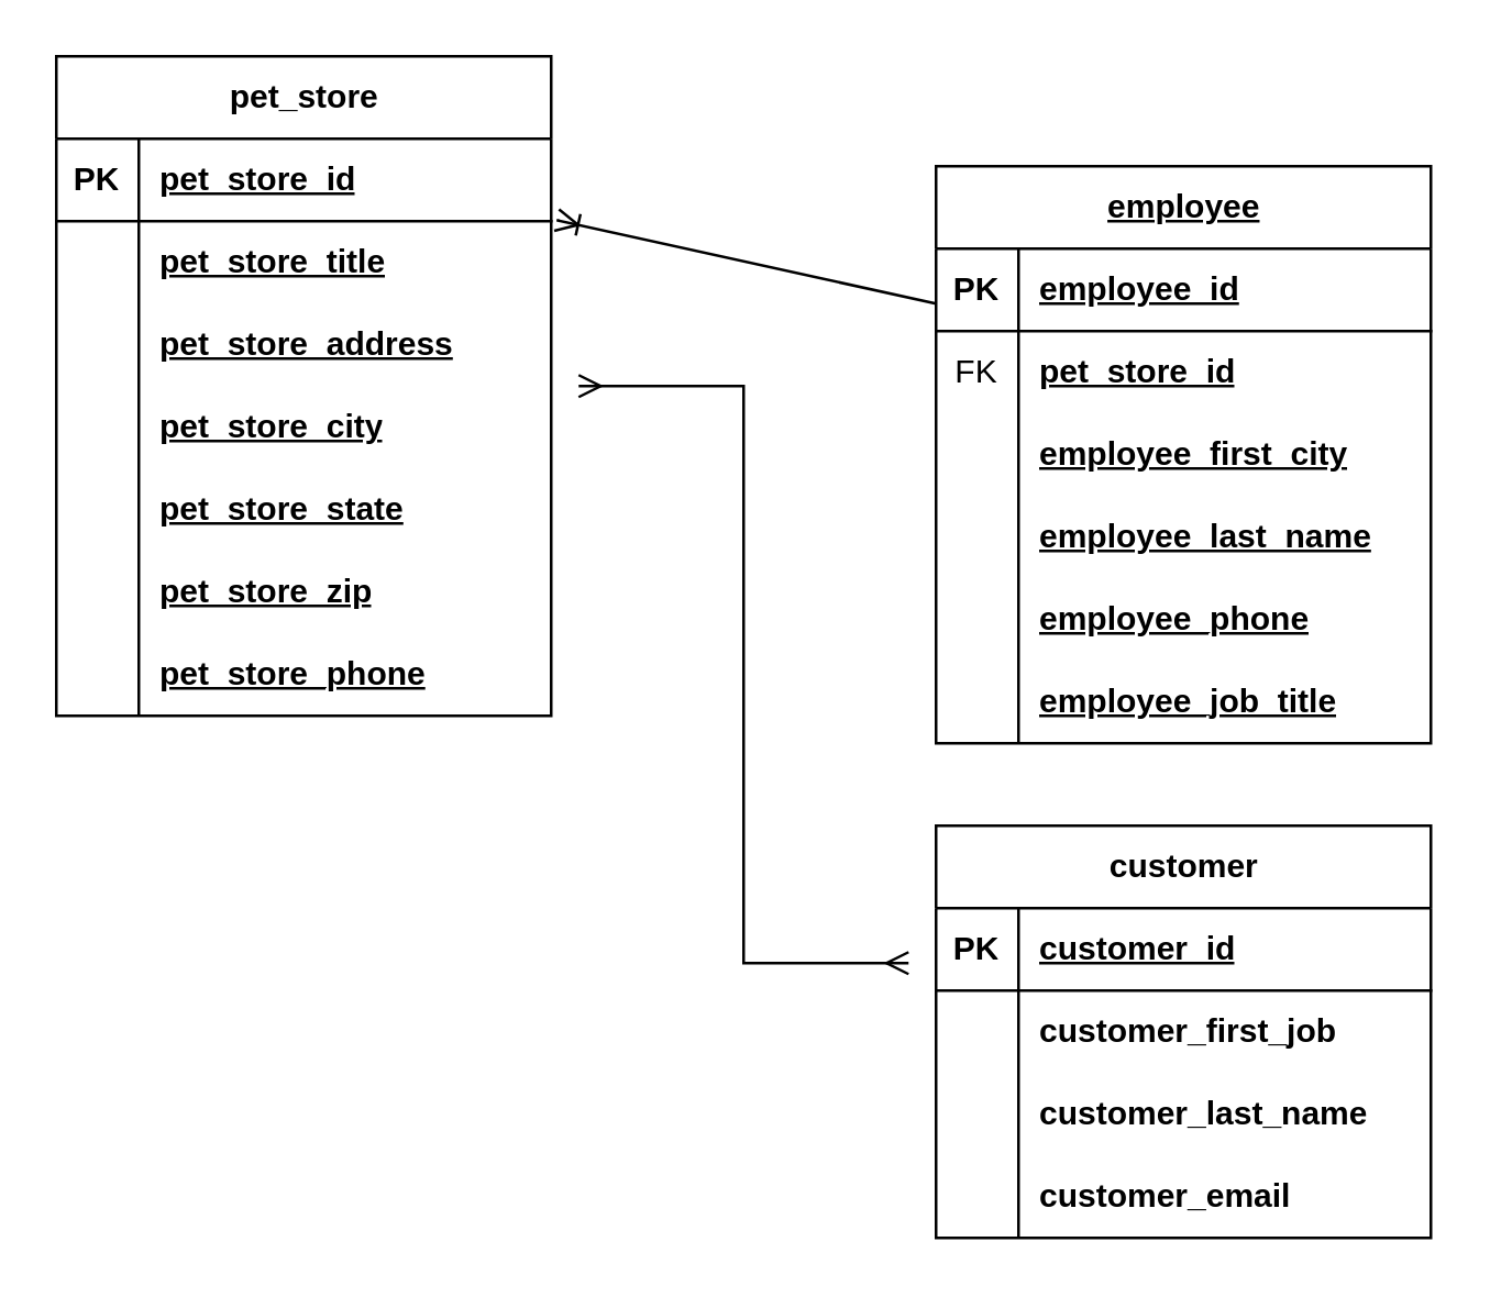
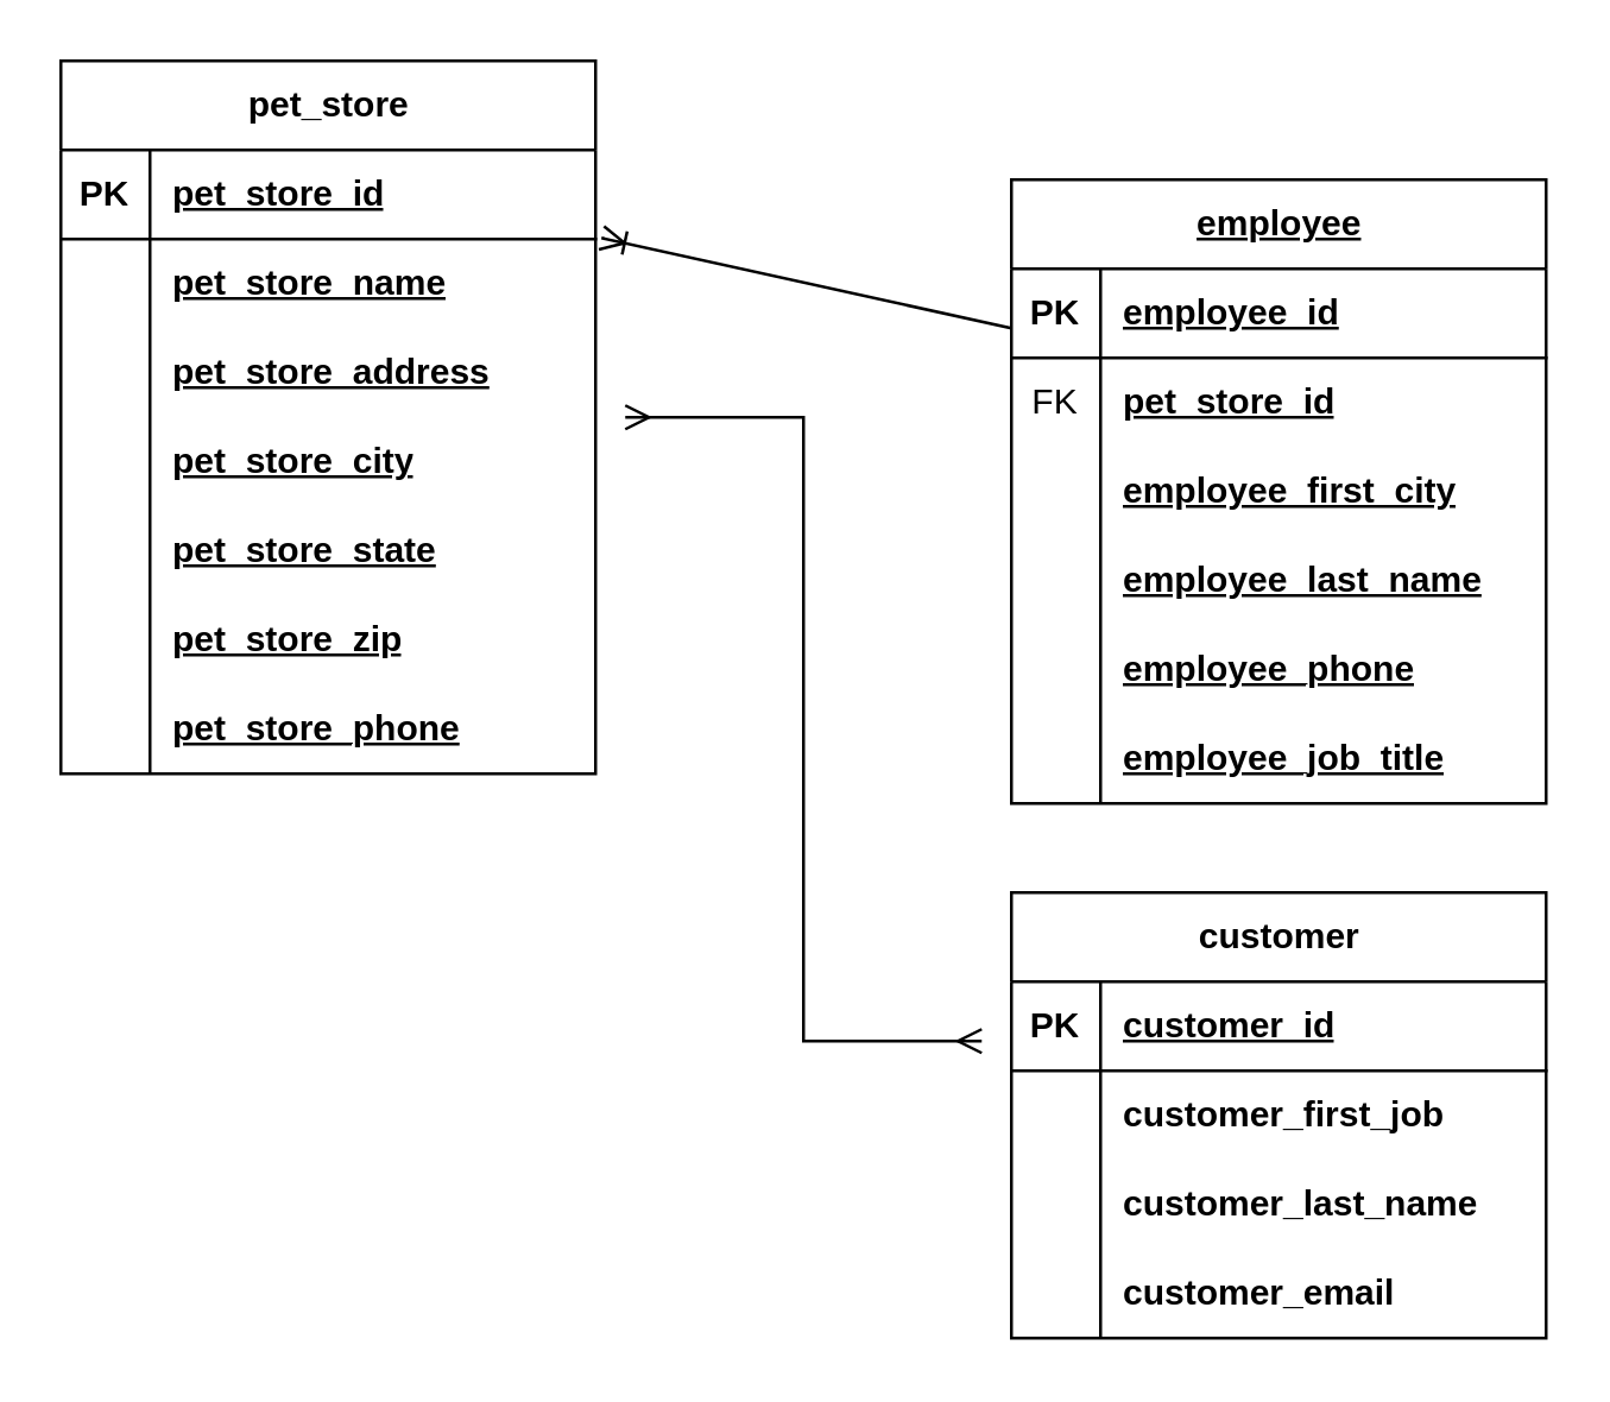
  <mxCell id="0" />
  <mxCell id="1" parent="0" />
  <mxCell id="2" value="pet_store" style="shape=table;startSize=30;container=1;collapsible=1;childLayout=tableLayout;fixedRows=1;rowLines=0;fontStyle=1;align=center;resizeLast=1;html=1;" parent="1" vertex="1"><mxGeometry x="20" y="20" width="180" height="240" as="geometry" /></mxCell>
  <mxCell id="3" value="" style="shape=tableRow;horizontal=0;startSize=0;swimlaneHead=0;swimlaneBody=0;fillColor=none;collapsible=0;dropTarget=0;points=[[0,0.5],[1,0.5]];portConstraint=eastwest;top=0;left=0;right=0;bottom=1;" parent="2" vertex="1"><mxGeometry y="30" width="180" height="30" as="geometry" /></mxCell>
  <mxCell id="4" value="PK" style="shape=partialRectangle;connectable=0;fillColor=none;top=0;left=0;bottom=0;right=0;fontStyle=1;overflow=hidden;whiteSpace=wrap;html=1;" parent="3" vertex="1"><mxGeometry width="30" height="30" as="geometry"><mxRectangle width="30" height="30" as="alternateBounds" /></mxGeometry></mxCell>
  <mxCell id="5" value="pet_store_id" style="shape=partialRectangle;connectable=0;fillColor=none;top=0;left=0;bottom=0;right=0;align=left;spacingLeft=6;fontStyle=5;overflow=hidden;whiteSpace=wrap;html=1;" parent="3" vertex="1"><mxGeometry x="30" width="150" height="30" as="geometry"><mxRectangle width="150" height="30" as="alternateBounds" /></mxGeometry></mxCell>
  <mxCell id="6" value="" style="shape=tableRow;horizontal=0;startSize=0;swimlaneHead=0;swimlaneBody=0;fillColor=none;collapsible=0;dropTarget=0;points=[[0,0.5],[1,0.5]];portConstraint=eastwest;top=0;left=0;right=0;bottom=0;" parent="2" vertex="1"><mxGeometry y="60" width="180" height="30" as="geometry" /></mxCell>
  <mxCell id="7" value="" style="shape=partialRectangle;connectable=0;fillColor=none;top=0;left=0;bottom=0;right=0;editable=1;overflow=hidden;whiteSpace=wrap;html=1;" parent="6" vertex="1"><mxGeometry width="30" height="30" as="geometry"><mxRectangle width="30" height="30" as="alternateBounds" /></mxGeometry></mxCell>
- <mxCell id="8" value="&lt;span style=&quot;font-weight: 700; text-decoration-line: underline;&quot;&gt;pet_store_title&lt;/span&gt;" style="shape=partialRectangle;connectable=0;fillColor=none;top=0;left=0;bottom=0;right=0;align=left;spacingLeft=6;overflow=hidden;whiteSpace=wrap;html=1;" parent="6" vertex="1"><mxGeometry x="30" width="150" height="30" as="geometry"><mxRectangle width="150" height="30" as="alternateBounds" /></mxGeometry></mxCell>
+ <mxCell id="8" value="&lt;span style=&quot;font-weight: 700; text-decoration-line: underline;&quot;&gt;pet_store_name&lt;/span&gt;" style="shape=partialRectangle;connectable=0;fillColor=none;top=0;left=0;bottom=0;right=0;align=left;spacingLeft=6;overflow=hidden;whiteSpace=wrap;html=1;" parent="6" vertex="1"><mxGeometry x="30" width="150" height="30" as="geometry"><mxRectangle width="150" height="30" as="alternateBounds" /></mxGeometry></mxCell>
  <mxCell id="9" value="" style="shape=tableRow;horizontal=0;startSize=0;swimlaneHead=0;swimlaneBody=0;fillColor=none;collapsible=0;dropTarget=0;points=[[0,0.5],[1,0.5]];portConstraint=eastwest;top=0;left=0;right=0;bottom=0;" parent="2" vertex="1"><mxGeometry y="90" width="180" height="30" as="geometry" /></mxCell>
  <mxCell id="10" value="" style="shape=partialRectangle;connectable=0;fillColor=none;top=0;left=0;bottom=0;right=0;editable=1;overflow=hidden;whiteSpace=wrap;html=1;" parent="9" vertex="1"><mxGeometry width="30" height="30" as="geometry"><mxRectangle width="30" height="30" as="alternateBounds" /></mxGeometry></mxCell>
  <mxCell id="11" value="&lt;span style=&quot;font-weight: 700; text-decoration-line: underline;&quot;&gt;pet_store_address&lt;/span&gt;" style="shape=partialRectangle;connectable=0;fillColor=none;top=0;left=0;bottom=0;right=0;align=left;spacingLeft=6;overflow=hidden;whiteSpace=wrap;html=1;" parent="9" vertex="1"><mxGeometry x="30" width="150" height="30" as="geometry"><mxRectangle width="150" height="30" as="alternateBounds" /></mxGeometry></mxCell>
  <mxCell id="12" style="shape=tableRow;horizontal=0;startSize=0;swimlaneHead=0;swimlaneBody=0;fillColor=none;collapsible=0;dropTarget=0;points=[[0,0.5],[1,0.5]];portConstraint=eastwest;top=0;left=0;right=0;bottom=0;" parent="2" vertex="1"><mxGeometry y="120" width="180" height="30" as="geometry" /></mxCell>
  <mxCell id="13" style="shape=partialRectangle;connectable=0;fillColor=none;top=0;left=0;bottom=0;right=0;editable=1;overflow=hidden;whiteSpace=wrap;html=1;" parent="12" vertex="1"><mxGeometry width="30" height="30" as="geometry"><mxRectangle width="30" height="30" as="alternateBounds" /></mxGeometry></mxCell>
  <mxCell id="14" value="&lt;span style=&quot;font-weight: 700; text-decoration-line: underline;&quot;&gt;pet_store_city&lt;/span&gt;" style="shape=partialRectangle;connectable=0;fillColor=none;top=0;left=0;bottom=0;right=0;align=left;spacingLeft=6;overflow=hidden;whiteSpace=wrap;html=1;" parent="12" vertex="1"><mxGeometry x="30" width="150" height="30" as="geometry"><mxRectangle width="150" height="30" as="alternateBounds" /></mxGeometry></mxCell>
  <mxCell id="15" style="shape=tableRow;horizontal=0;startSize=0;swimlaneHead=0;swimlaneBody=0;fillColor=none;collapsible=0;dropTarget=0;points=[[0,0.5],[1,0.5]];portConstraint=eastwest;top=0;left=0;right=0;bottom=0;" parent="2" vertex="1"><mxGeometry y="150" width="180" height="30" as="geometry" /></mxCell>
  <mxCell id="16" style="shape=partialRectangle;connectable=0;fillColor=none;top=0;left=0;bottom=0;right=0;editable=1;overflow=hidden;whiteSpace=wrap;html=1;" parent="15" vertex="1"><mxGeometry width="30" height="30" as="geometry"><mxRectangle width="30" height="30" as="alternateBounds" /></mxGeometry></mxCell>
  <mxCell id="17" value="&lt;span style=&quot;font-weight: 700; text-decoration-line: underline;&quot;&gt;pet_store_state&lt;/span&gt;" style="shape=partialRectangle;connectable=0;fillColor=none;top=0;left=0;bottom=0;right=0;align=left;spacingLeft=6;overflow=hidden;whiteSpace=wrap;html=1;" parent="15" vertex="1"><mxGeometry x="30" width="150" height="30" as="geometry"><mxRectangle width="150" height="30" as="alternateBounds" /></mxGeometry></mxCell>
  <mxCell id="18" style="shape=tableRow;horizontal=0;startSize=0;swimlaneHead=0;swimlaneBody=0;fillColor=none;collapsible=0;dropTarget=0;points=[[0,0.5],[1,0.5]];portConstraint=eastwest;top=0;left=0;right=0;bottom=0;" parent="2" vertex="1"><mxGeometry y="180" width="180" height="30" as="geometry" /></mxCell>
  <mxCell id="19" style="shape=partialRectangle;connectable=0;fillColor=none;top=0;left=0;bottom=0;right=0;editable=1;overflow=hidden;whiteSpace=wrap;html=1;" parent="18" vertex="1"><mxGeometry width="30" height="30" as="geometry"><mxRectangle width="30" height="30" as="alternateBounds" /></mxGeometry></mxCell>
  <mxCell id="20" value="&lt;span style=&quot;font-weight: 700; text-decoration-line: underline;&quot;&gt;pet_store_zip&lt;/span&gt;" style="shape=partialRectangle;connectable=0;fillColor=none;top=0;left=0;bottom=0;right=0;align=left;spacingLeft=6;overflow=hidden;whiteSpace=wrap;html=1;" parent="18" vertex="1"><mxGeometry x="30" width="150" height="30" as="geometry"><mxRectangle width="150" height="30" as="alternateBounds" /></mxGeometry></mxCell>
  <mxCell id="21" style="shape=tableRow;horizontal=0;startSize=0;swimlaneHead=0;swimlaneBody=0;fillColor=none;collapsible=0;dropTarget=0;points=[[0,0.5],[1,0.5]];portConstraint=eastwest;top=0;left=0;right=0;bottom=0;" parent="2" vertex="1"><mxGeometry y="210" width="180" height="30" as="geometry" /></mxCell>
  <mxCell id="22" style="shape=partialRectangle;connectable=0;fillColor=none;top=0;left=0;bottom=0;right=0;editable=1;overflow=hidden;whiteSpace=wrap;html=1;" parent="21" vertex="1"><mxGeometry width="30" height="30" as="geometry"><mxRectangle width="30" height="30" as="alternateBounds" /></mxGeometry></mxCell>
  <mxCell id="23" value="&lt;span style=&quot;font-weight: 700; text-decoration-line: underline;&quot;&gt;pet_store_phone&lt;/span&gt;" style="shape=partialRectangle;connectable=0;fillColor=none;top=0;left=0;bottom=0;right=0;align=left;spacingLeft=6;overflow=hidden;whiteSpace=wrap;html=1;" parent="21" vertex="1"><mxGeometry x="30" width="150" height="30" as="geometry"><mxRectangle width="150" height="30" as="alternateBounds" /></mxGeometry></mxCell>
  <mxCell id="24" value="&lt;span style=&quot;text-align: left; text-wrap: wrap; text-decoration-line: underline;&quot;&gt;employee&lt;/span&gt;" style="shape=table;startSize=30;container=1;collapsible=1;childLayout=tableLayout;fixedRows=1;rowLines=0;fontStyle=1;align=center;resizeLast=1;html=1;" parent="1" vertex="1"><mxGeometry x="340" y="60" width="180" height="210" as="geometry" /></mxCell>
  <mxCell id="25" value="" style="shape=tableRow;horizontal=0;startSize=0;swimlaneHead=0;swimlaneBody=0;fillColor=none;collapsible=0;dropTarget=0;points=[[0,0.5],[1,0.5]];portConstraint=eastwest;top=0;left=0;right=0;bottom=1;" parent="24" vertex="1"><mxGeometry y="30" width="180" height="30" as="geometry" /></mxCell>
  <mxCell id="26" value="PK" style="shape=partialRectangle;connectable=0;fillColor=none;top=0;left=0;bottom=0;right=0;fontStyle=1;overflow=hidden;whiteSpace=wrap;html=1;" parent="25" vertex="1"><mxGeometry width="30" height="30" as="geometry"><mxRectangle width="30" height="30" as="alternateBounds" /></mxGeometry></mxCell>
  <mxCell id="27" value="employee_id" style="shape=partialRectangle;connectable=0;fillColor=none;top=0;left=0;bottom=0;right=0;align=left;spacingLeft=6;fontStyle=5;overflow=hidden;whiteSpace=wrap;html=1;" parent="25" vertex="1"><mxGeometry x="30" width="150" height="30" as="geometry"><mxRectangle width="150" height="30" as="alternateBounds" /></mxGeometry></mxCell>
  <mxCell id="28" value="" style="shape=tableRow;horizontal=0;startSize=0;swimlaneHead=0;swimlaneBody=0;fillColor=none;collapsible=0;dropTarget=0;points=[[0,0.5],[1,0.5]];portConstraint=eastwest;top=0;left=0;right=0;bottom=0;" parent="24" vertex="1"><mxGeometry y="60" width="180" height="30" as="geometry" /></mxCell>
  <mxCell id="29" value="FK" style="shape=partialRectangle;connectable=0;fillColor=none;top=0;left=0;bottom=0;right=0;editable=1;overflow=hidden;whiteSpace=wrap;html=1;" parent="28" vertex="1"><mxGeometry width="30" height="30" as="geometry"><mxRectangle width="30" height="30" as="alternateBounds" /></mxGeometry></mxCell>
  <mxCell id="30" value="&lt;b&gt;&lt;u&gt;pet_store_id&lt;/u&gt;&lt;/b&gt;" style="shape=partialRectangle;connectable=0;fillColor=none;top=0;left=0;bottom=0;right=0;align=left;spacingLeft=6;overflow=hidden;whiteSpace=wrap;html=1;" parent="28" vertex="1"><mxGeometry x="30" width="150" height="30" as="geometry"><mxRectangle width="150" height="30" as="alternateBounds" /></mxGeometry></mxCell>
  <mxCell id="31" value="" style="shape=tableRow;horizontal=0;startSize=0;swimlaneHead=0;swimlaneBody=0;fillColor=none;collapsible=0;dropTarget=0;points=[[0,0.5],[1,0.5]];portConstraint=eastwest;top=0;left=0;right=0;bottom=0;" parent="24" vertex="1"><mxGeometry y="90" width="180" height="30" as="geometry" /></mxCell>
  <mxCell id="32" value="" style="shape=partialRectangle;connectable=0;fillColor=none;top=0;left=0;bottom=0;right=0;editable=1;overflow=hidden;whiteSpace=wrap;html=1;" parent="31" vertex="1"><mxGeometry width="30" height="30" as="geometry"><mxRectangle width="30" height="30" as="alternateBounds" /></mxGeometry></mxCell>
  <mxCell id="33" value="&lt;span style=&quot;font-weight: 700; text-decoration-line: underline;&quot;&gt;employee_first_city&lt;/span&gt;" style="shape=partialRectangle;connectable=0;fillColor=none;top=0;left=0;bottom=0;right=0;align=left;spacingLeft=6;overflow=hidden;whiteSpace=wrap;html=1;" parent="31" vertex="1"><mxGeometry x="30" width="150" height="30" as="geometry"><mxRectangle width="150" height="30" as="alternateBounds" /></mxGeometry></mxCell>
  <mxCell id="34" value="" style="shape=tableRow;horizontal=0;startSize=0;swimlaneHead=0;swimlaneBody=0;fillColor=none;collapsible=0;dropTarget=0;points=[[0,0.5],[1,0.5]];portConstraint=eastwest;top=0;left=0;right=0;bottom=0;" parent="24" vertex="1"><mxGeometry y="120" width="180" height="30" as="geometry" /></mxCell>
  <mxCell id="35" value="" style="shape=partialRectangle;connectable=0;fillColor=none;top=0;left=0;bottom=0;right=0;editable=1;overflow=hidden;whiteSpace=wrap;html=1;" parent="34" vertex="1"><mxGeometry width="30" height="30" as="geometry"><mxRectangle width="30" height="30" as="alternateBounds" /></mxGeometry></mxCell>
  <mxCell id="36" value="&lt;span style=&quot;font-weight: 700; text-decoration-line: underline;&quot;&gt;employee_last_name&lt;/span&gt;" style="shape=partialRectangle;connectable=0;fillColor=none;top=0;left=0;bottom=0;right=0;align=left;spacingLeft=6;overflow=hidden;whiteSpace=wrap;html=1;" parent="34" vertex="1"><mxGeometry x="30" width="150" height="30" as="geometry"><mxRectangle width="150" height="30" as="alternateBounds" /></mxGeometry></mxCell>
  <mxCell id="37" style="shape=tableRow;horizontal=0;startSize=0;swimlaneHead=0;swimlaneBody=0;fillColor=none;collapsible=0;dropTarget=0;points=[[0,0.5],[1,0.5]];portConstraint=eastwest;top=0;left=0;right=0;bottom=0;" parent="24" vertex="1"><mxGeometry y="150" width="180" height="30" as="geometry" /></mxCell>
  <mxCell id="38" style="shape=partialRectangle;connectable=0;fillColor=none;top=0;left=0;bottom=0;right=0;editable=1;overflow=hidden;whiteSpace=wrap;html=1;" parent="37" vertex="1"><mxGeometry width="30" height="30" as="geometry"><mxRectangle width="30" height="30" as="alternateBounds" /></mxGeometry></mxCell>
  <mxCell id="39" value="&lt;span style=&quot;font-weight: 700; text-decoration-line: underline;&quot;&gt;employee_phone&lt;/span&gt;" style="shape=partialRectangle;connectable=0;fillColor=none;top=0;left=0;bottom=0;right=0;align=left;spacingLeft=6;overflow=hidden;whiteSpace=wrap;html=1;" parent="37" vertex="1"><mxGeometry x="30" width="150" height="30" as="geometry"><mxRectangle width="150" height="30" as="alternateBounds" /></mxGeometry></mxCell>
  <mxCell id="40" style="shape=tableRow;horizontal=0;startSize=0;swimlaneHead=0;swimlaneBody=0;fillColor=none;collapsible=0;dropTarget=0;points=[[0,0.5],[1,0.5]];portConstraint=eastwest;top=0;left=0;right=0;bottom=0;" parent="24" vertex="1"><mxGeometry y="180" width="180" height="30" as="geometry" /></mxCell>
  <mxCell id="41" style="shape=partialRectangle;connectable=0;fillColor=none;top=0;left=0;bottom=0;right=0;editable=1;overflow=hidden;whiteSpace=wrap;html=1;" parent="40" vertex="1"><mxGeometry width="30" height="30" as="geometry"><mxRectangle width="30" height="30" as="alternateBounds" /></mxGeometry></mxCell>
  <mxCell id="42" value="&lt;span style=&quot;font-weight: 700; text-decoration-line: underline;&quot;&gt;employee_job_title&lt;/span&gt;" style="shape=partialRectangle;connectable=0;fillColor=none;top=0;left=0;bottom=0;right=0;align=left;spacingLeft=6;overflow=hidden;whiteSpace=wrap;html=1;" parent="40" vertex="1"><mxGeometry x="30" width="150" height="30" as="geometry"><mxRectangle width="150" height="30" as="alternateBounds" /></mxGeometry></mxCell>
  <mxCell id="43" value="customer" style="shape=table;startSize=30;container=1;collapsible=1;childLayout=tableLayout;fixedRows=1;rowLines=0;fontStyle=1;align=center;resizeLast=1;html=1;" parent="1" vertex="1"><mxGeometry x="340" y="300" width="180" height="150" as="geometry" /></mxCell>
  <mxCell id="44" value="" style="shape=tableRow;horizontal=0;startSize=0;swimlaneHead=0;swimlaneBody=0;fillColor=none;collapsible=0;dropTarget=0;points=[[0,0.5],[1,0.5]];portConstraint=eastwest;top=0;left=0;right=0;bottom=1;" parent="43" vertex="1"><mxGeometry y="30" width="180" height="30" as="geometry" /></mxCell>
  <mxCell id="45" value="PK" style="shape=partialRectangle;connectable=0;fillColor=none;top=0;left=0;bottom=0;right=0;fontStyle=1;overflow=hidden;whiteSpace=wrap;html=1;" parent="44" vertex="1"><mxGeometry width="30" height="30" as="geometry"><mxRectangle width="30" height="30" as="alternateBounds" /></mxGeometry></mxCell>
  <mxCell id="46" value="&lt;span style=&quot;text-align: center; text-wrap: nowrap;&quot;&gt;customer_id&lt;/span&gt;" style="shape=partialRectangle;connectable=0;fillColor=none;top=0;left=0;bottom=0;right=0;align=left;spacingLeft=6;fontStyle=5;overflow=hidden;whiteSpace=wrap;html=1;" parent="44" vertex="1"><mxGeometry x="30" width="150" height="30" as="geometry"><mxRectangle width="150" height="30" as="alternateBounds" /></mxGeometry></mxCell>
  <mxCell id="47" value="" style="shape=tableRow;horizontal=0;startSize=0;swimlaneHead=0;swimlaneBody=0;fillColor=none;collapsible=0;dropTarget=0;points=[[0,0.5],[1,0.5]];portConstraint=eastwest;top=0;left=0;right=0;bottom=0;" parent="43" vertex="1"><mxGeometry y="60" width="180" height="30" as="geometry" /></mxCell>
  <mxCell id="48" value="" style="shape=partialRectangle;connectable=0;fillColor=none;top=0;left=0;bottom=0;right=0;editable=1;overflow=hidden;whiteSpace=wrap;html=1;" parent="47" vertex="1"><mxGeometry width="30" height="30" as="geometry"><mxRectangle width="30" height="30" as="alternateBounds" /></mxGeometry></mxCell>
  <mxCell id="49" value="&lt;span style=&quot;font-weight: 700; text-align: center; text-wrap: nowrap;&quot;&gt;customer_first_job&lt;/span&gt;" style="shape=partialRectangle;connectable=0;fillColor=none;top=0;left=0;bottom=0;right=0;align=left;spacingLeft=6;overflow=hidden;whiteSpace=wrap;html=1;" parent="47" vertex="1"><mxGeometry x="30" width="150" height="30" as="geometry"><mxRectangle width="150" height="30" as="alternateBounds" /></mxGeometry></mxCell>
  <mxCell id="50" value="" style="shape=tableRow;horizontal=0;startSize=0;swimlaneHead=0;swimlaneBody=0;fillColor=none;collapsible=0;dropTarget=0;points=[[0,0.5],[1,0.5]];portConstraint=eastwest;top=0;left=0;right=0;bottom=0;" parent="43" vertex="1"><mxGeometry y="90" width="180" height="30" as="geometry" /></mxCell>
  <mxCell id="51" value="" style="shape=partialRectangle;connectable=0;fillColor=none;top=0;left=0;bottom=0;right=0;editable=1;overflow=hidden;whiteSpace=wrap;html=1;" parent="50" vertex="1"><mxGeometry width="30" height="30" as="geometry"><mxRectangle width="30" height="30" as="alternateBounds" /></mxGeometry></mxCell>
  <mxCell id="52" value="&lt;span style=&quot;font-weight: 700; text-align: center; text-wrap: nowrap;&quot;&gt;customer_last_name&lt;/span&gt;" style="shape=partialRectangle;connectable=0;fillColor=none;top=0;left=0;bottom=0;right=0;align=left;spacingLeft=6;overflow=hidden;whiteSpace=wrap;html=1;" parent="50" vertex="1"><mxGeometry x="30" width="150" height="30" as="geometry"><mxRectangle width="150" height="30" as="alternateBounds" /></mxGeometry></mxCell>
  <mxCell id="53" value="" style="shape=tableRow;horizontal=0;startSize=0;swimlaneHead=0;swimlaneBody=0;fillColor=none;collapsible=0;dropTarget=0;points=[[0,0.5],[1,0.5]];portConstraint=eastwest;top=0;left=0;right=0;bottom=0;" parent="43" vertex="1"><mxGeometry y="120" width="180" height="30" as="geometry" /></mxCell>
  <mxCell id="54" value="" style="shape=partialRectangle;connectable=0;fillColor=none;top=0;left=0;bottom=0;right=0;editable=1;overflow=hidden;whiteSpace=wrap;html=1;" parent="53" vertex="1"><mxGeometry width="30" height="30" as="geometry"><mxRectangle width="30" height="30" as="alternateBounds" /></mxGeometry></mxCell>
  <mxCell id="55" value="&lt;span style=&quot;font-weight: 700; text-align: center; text-wrap: nowrap;&quot;&gt;customer_email&lt;/span&gt;" style="shape=partialRectangle;connectable=0;fillColor=none;top=0;left=0;bottom=0;right=0;align=left;spacingLeft=6;overflow=hidden;whiteSpace=wrap;html=1;" parent="53" vertex="1"><mxGeometry x="30" width="150" height="30" as="geometry"><mxRectangle width="150" height="30" as="alternateBounds" /></mxGeometry></mxCell>
  <mxCell id="56" value="" style="fontSize=12;html=1;endArrow=ERoneToMany;rounded=0;entryX=1.011;entryY=-0.013;entryDx=0;entryDy=0;entryPerimeter=0;" parent="1" target="6" edge="1"><mxGeometry width="100" height="100" relative="1" as="geometry"><mxPoint x="340" y="110" as="sourcePoint" /><mxPoint x="210" y="110" as="targetPoint" /></mxGeometry></mxCell>
  <mxCell id="57" value="" style="fontSize=12;html=1;endArrow=ERmany;startArrow=ERmany;rounded=0;edgeStyle=elbowEdgeStyle;" parent="1" edge="1"><mxGeometry width="100" height="100" relative="1" as="geometry"><mxPoint x="330" y="350" as="sourcePoint" /><mxPoint x="210" y="140" as="targetPoint" /></mxGeometry></mxCell>
